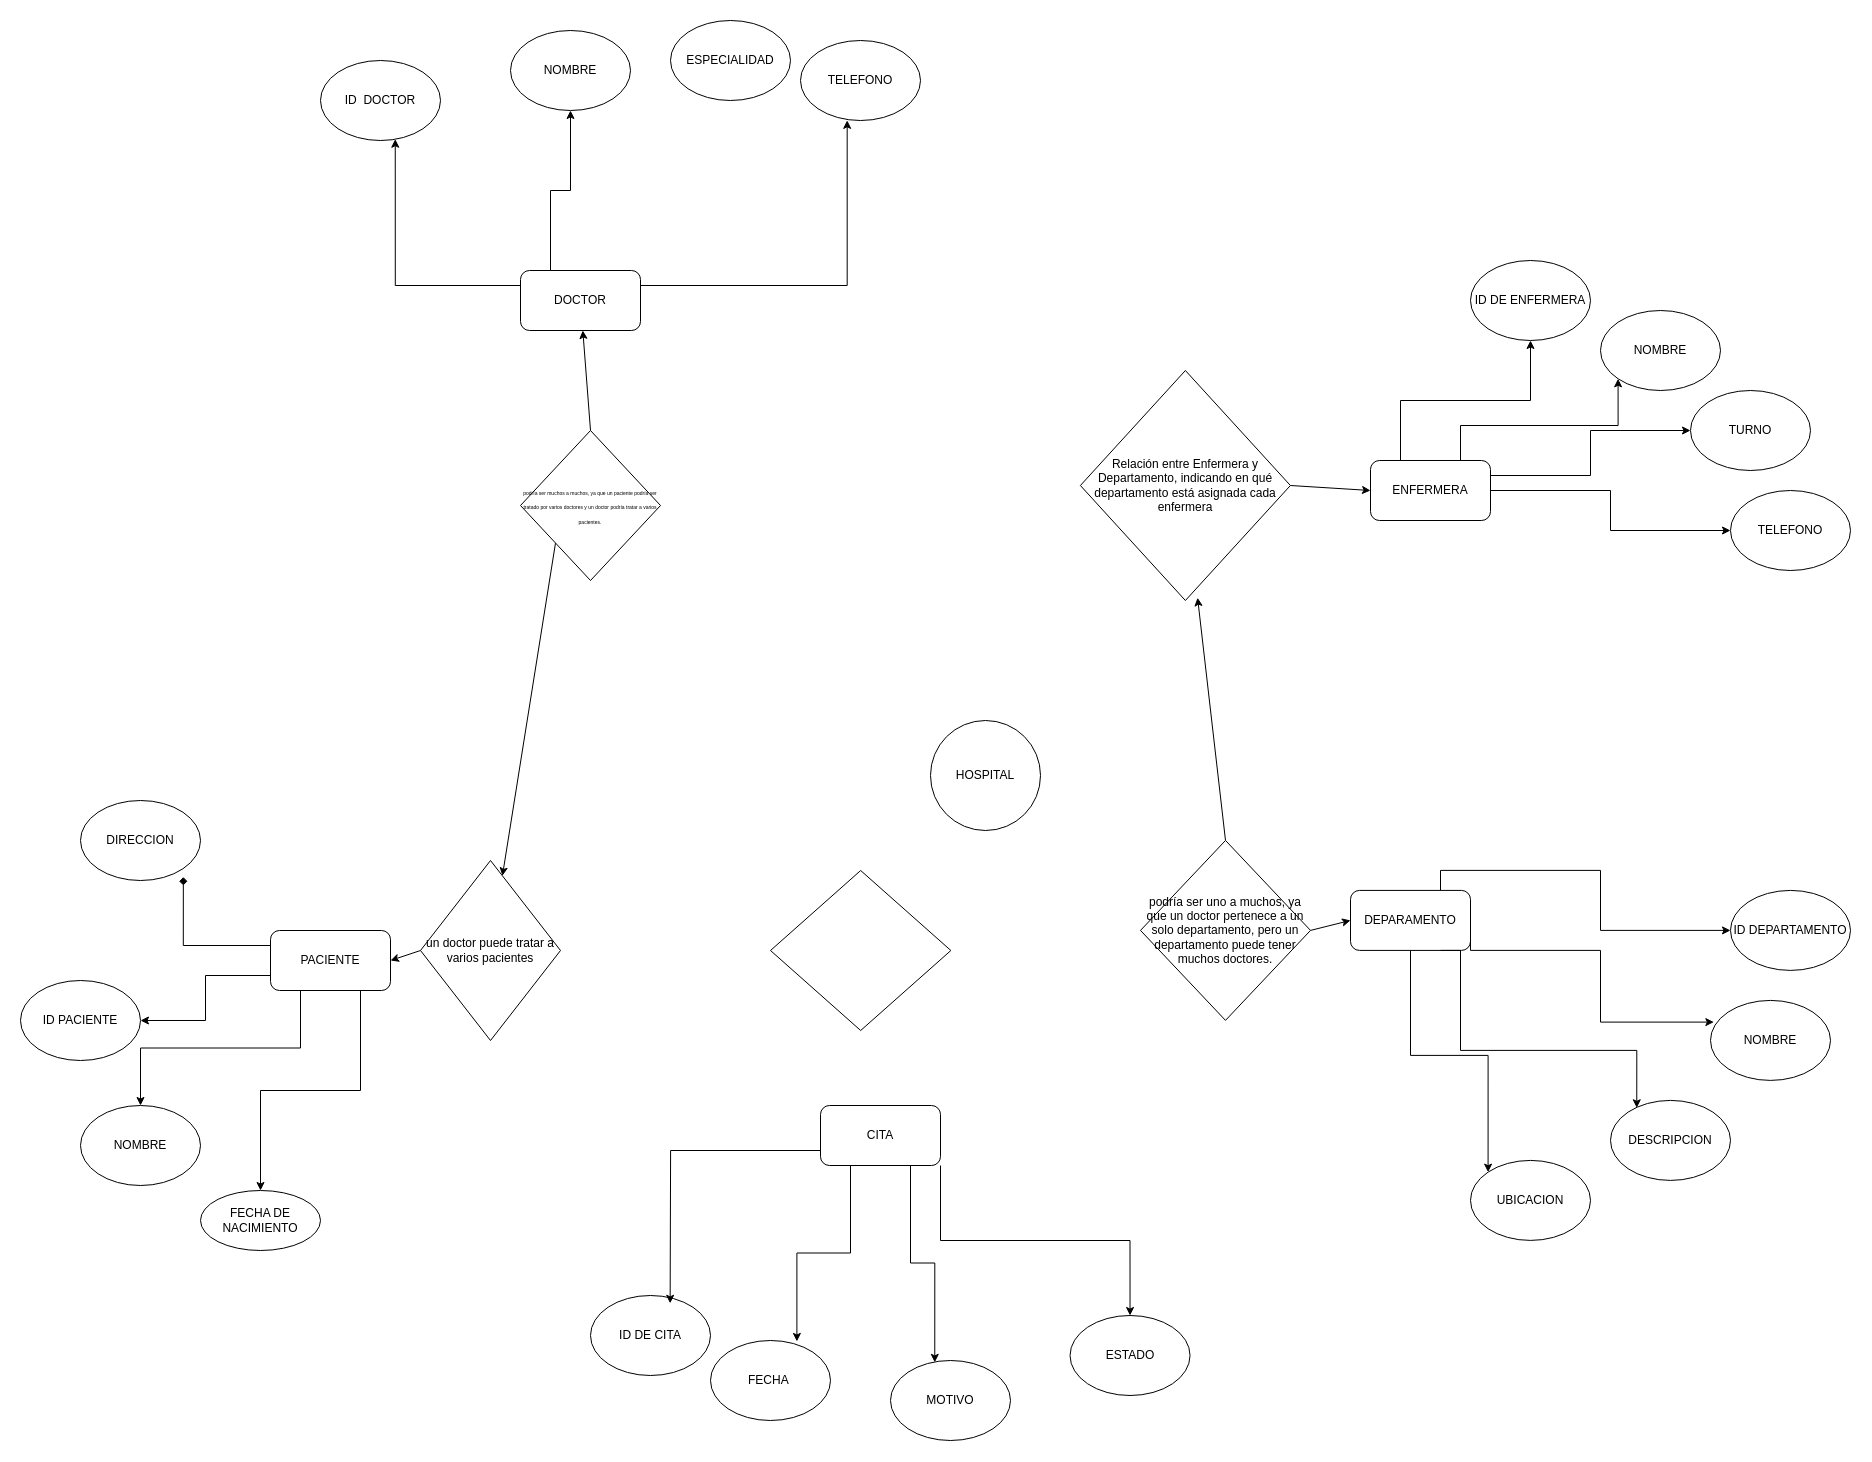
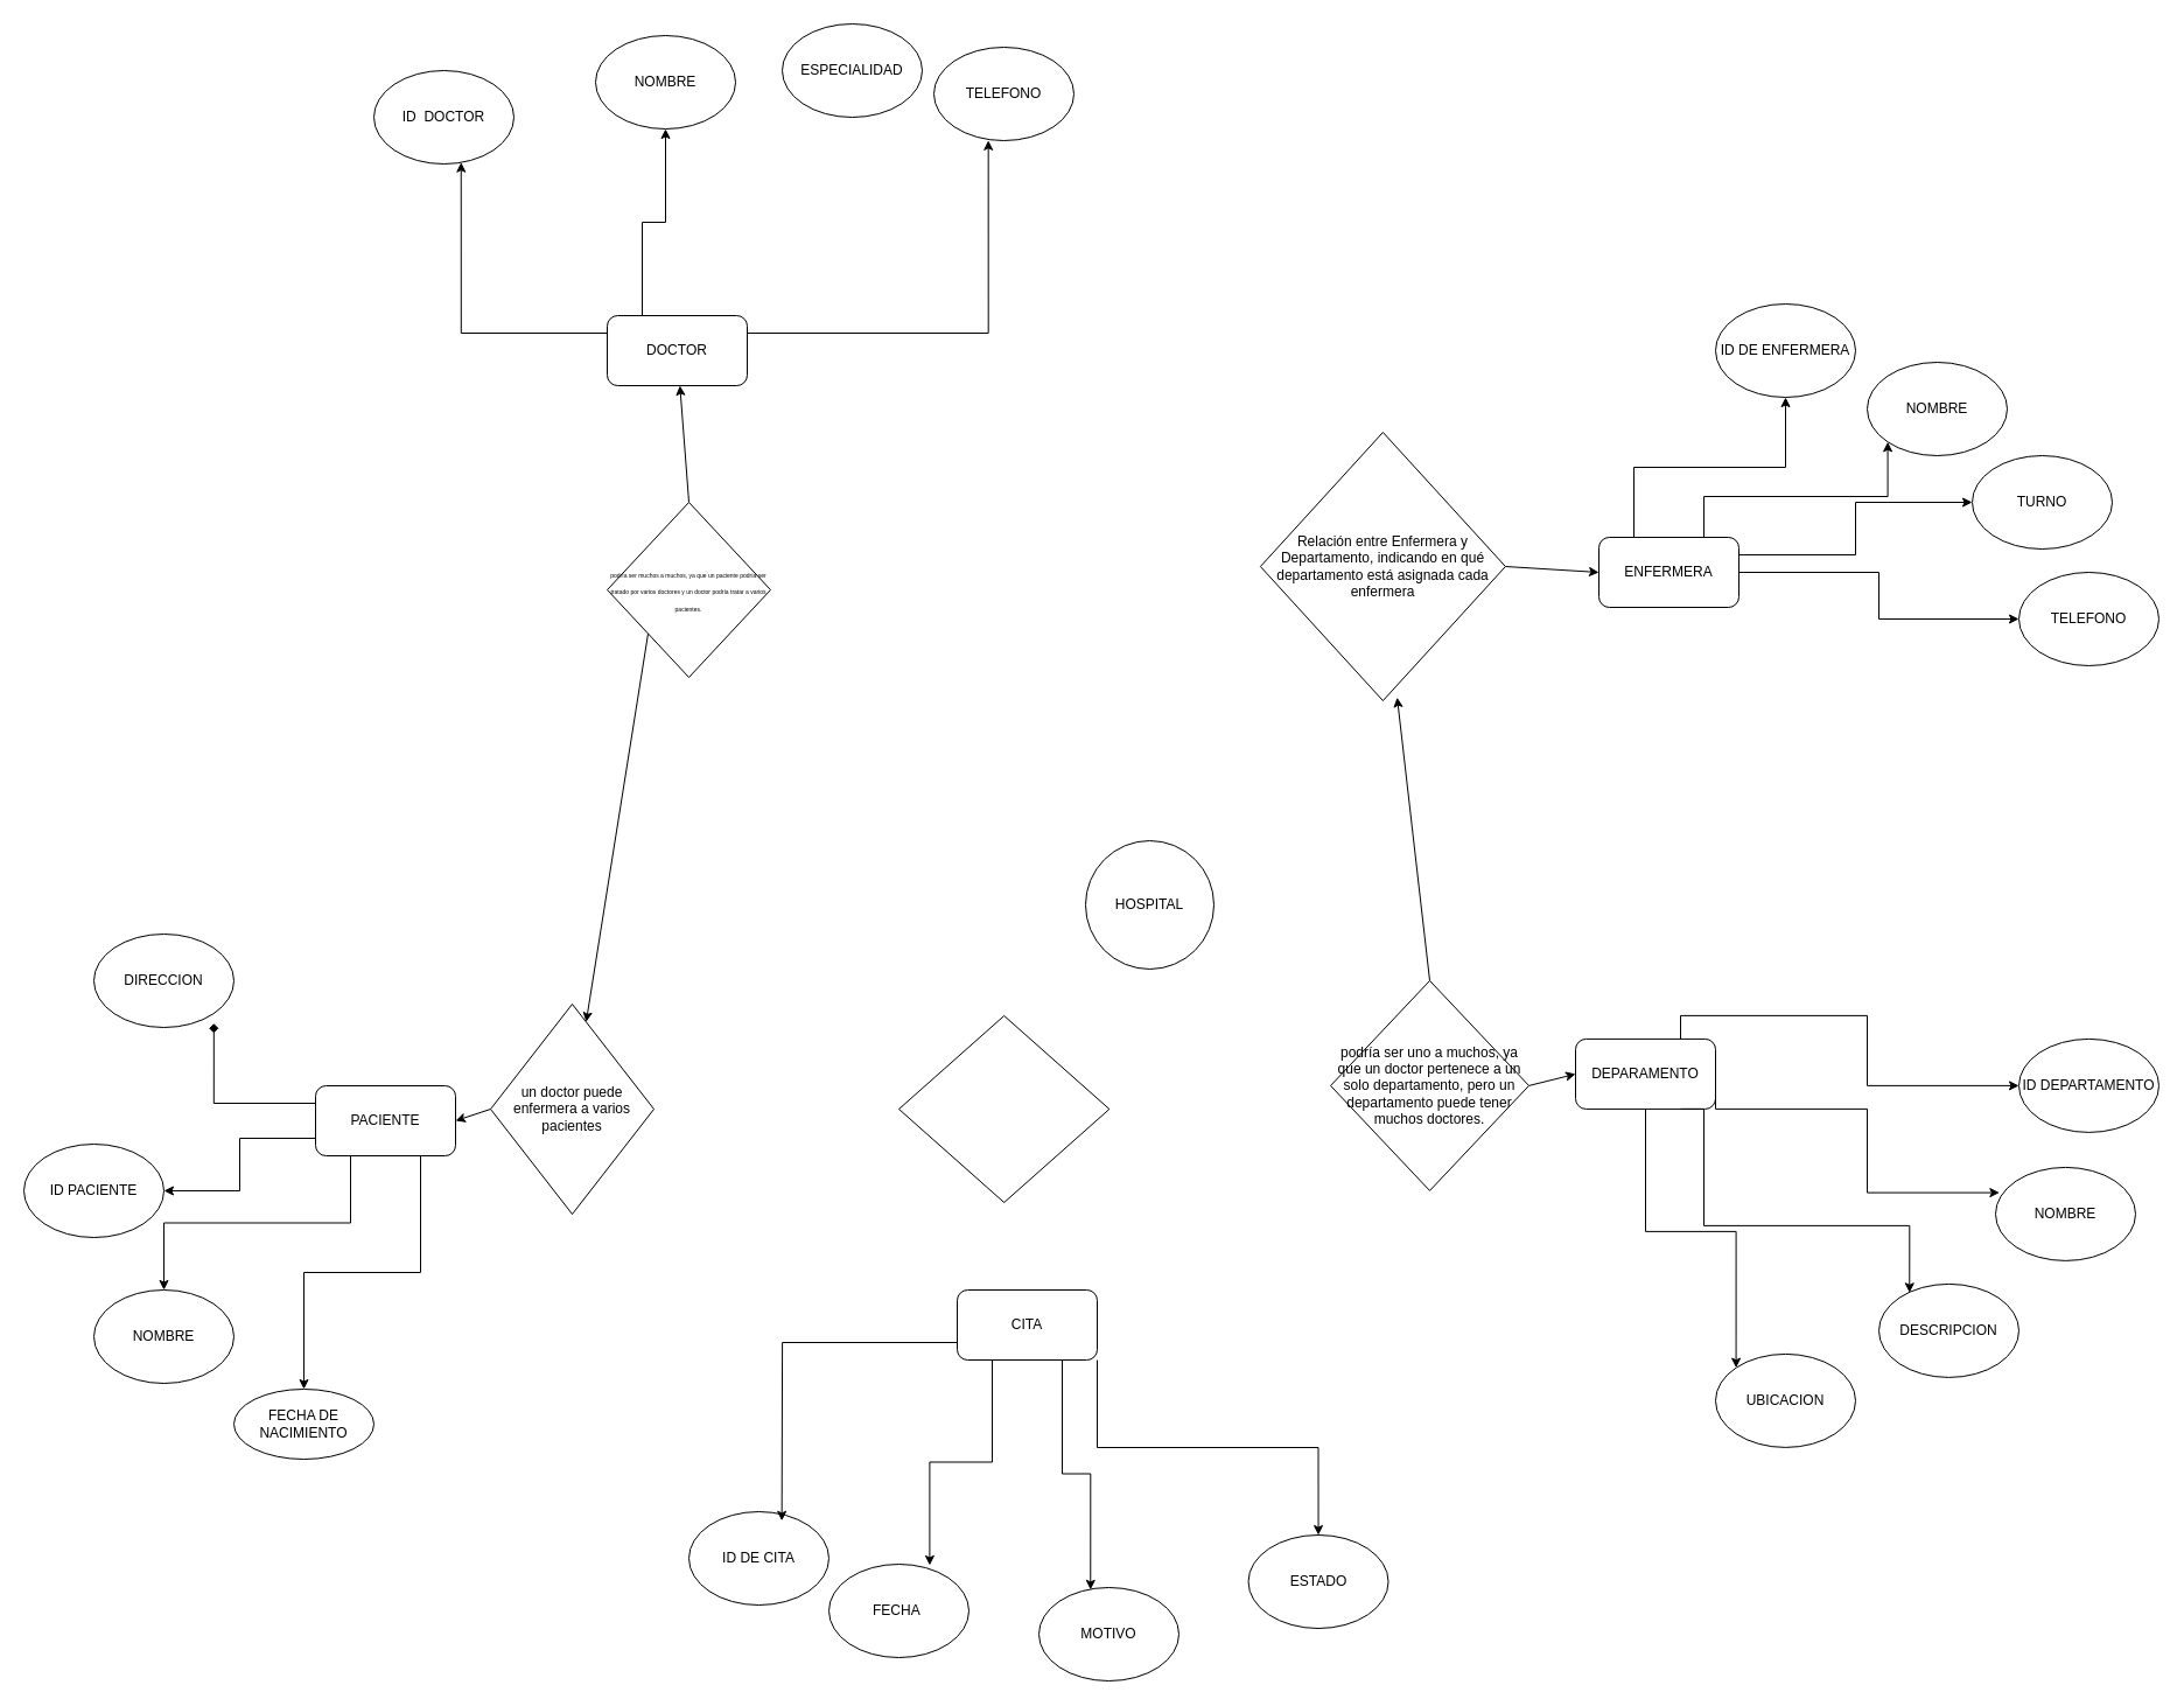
  <mxCell id="0" />
  <mxCell id="1" parent="0" />
  <mxCell id="2" style="edgeStyle=orthogonalEdgeStyle;rounded=0;orthogonalLoop=1;jettySize=auto;html=1;exitX=0;exitY=0.75;exitDx=0;exitDy=0;" parent="1" source="5" target="33" edge="1"><mxGeometry relative="1" as="geometry" /></mxCell>
  <mxCell id="3" style="edgeStyle=orthogonalEdgeStyle;rounded=0;orthogonalLoop=1;jettySize=auto;html=1;exitX=0.25;exitY=1;exitDx=0;exitDy=0;" parent="1" source="5" target="30" edge="1"><mxGeometry relative="1" as="geometry" /></mxCell>
  <mxCell id="4" style="edgeStyle=orthogonalEdgeStyle;rounded=0;orthogonalLoop=1;jettySize=auto;html=1;exitX=0.75;exitY=1;exitDx=0;exitDy=0;" parent="1" source="5" target="26" edge="1"><mxGeometry relative="1" as="geometry" /></mxCell>
  <mxCell id="5" value="PACIENTE" style="rounded=1;whiteSpace=wrap;html=1;" parent="1" vertex="1"><mxGeometry x="270" y="930" width="120" height="60" as="geometry" /></mxCell>
  <mxCell id="6" style="edgeStyle=orthogonalEdgeStyle;rounded=0;orthogonalLoop=1;jettySize=auto;html=1;exitX=0.25;exitY=0;exitDx=0;exitDy=0;entryX=0.5;entryY=1;entryDx=0;entryDy=0;" parent="1" source="7" target="28" edge="1"><mxGeometry relative="1" as="geometry" /></mxCell>
  <mxCell id="7" value="DOCTOR" style="rounded=1;whiteSpace=wrap;html=1;" parent="1" vertex="1"><mxGeometry x="520" y="270" width="120" height="60" as="geometry" /></mxCell>
  <mxCell id="8" style="edgeStyle=orthogonalEdgeStyle;rounded=0;orthogonalLoop=1;jettySize=auto;html=1;exitX=0.75;exitY=0;exitDx=0;exitDy=0;" parent="1" source="10" target="43" edge="1"><mxGeometry relative="1" as="geometry" /></mxCell>
  <mxCell id="9" style="edgeStyle=orthogonalEdgeStyle;rounded=0;orthogonalLoop=1;jettySize=auto;html=1;exitX=0.5;exitY=1;exitDx=0;exitDy=0;entryX=0;entryY=0;entryDx=0;entryDy=0;" parent="1" source="10" target="40" edge="1"><mxGeometry relative="1" as="geometry" /></mxCell>
  <mxCell id="10" value="DEPARAMENTO" style="rounded=1;whiteSpace=wrap;html=1;" parent="1" vertex="1"><mxGeometry x="1350" y="889.92" width="120" height="60" as="geometry" /></mxCell>
  <mxCell id="11" style="edgeStyle=orthogonalEdgeStyle;rounded=0;orthogonalLoop=1;jettySize=auto;html=1;exitX=0.25;exitY=0;exitDx=0;exitDy=0;entryX=0.5;entryY=1;entryDx=0;entryDy=0;" parent="1" source="15" target="25" edge="1"><mxGeometry relative="1" as="geometry" /></mxCell>
  <mxCell id="12" style="edgeStyle=orthogonalEdgeStyle;rounded=0;orthogonalLoop=1;jettySize=auto;html=1;exitX=0.75;exitY=0;exitDx=0;exitDy=0;entryX=0;entryY=1;entryDx=0;entryDy=0;" parent="1" source="15" target="29" edge="1"><mxGeometry relative="1" as="geometry" /></mxCell>
  <mxCell id="13" style="edgeStyle=orthogonalEdgeStyle;rounded=0;orthogonalLoop=1;jettySize=auto;html=1;exitX=1;exitY=0.25;exitDx=0;exitDy=0;entryX=0;entryY=0.5;entryDx=0;entryDy=0;" parent="1" source="15" target="20" edge="1"><mxGeometry relative="1" as="geometry" /></mxCell>
  <mxCell id="14" style="edgeStyle=orthogonalEdgeStyle;rounded=0;orthogonalLoop=1;jettySize=auto;html=1;exitX=1;exitY=0.5;exitDx=0;exitDy=0;entryX=0;entryY=0.5;entryDx=0;entryDy=0;" parent="1" source="15" target="44" edge="1"><mxGeometry relative="1" as="geometry" /></mxCell>
  <mxCell id="15" value="ENFERMERA" style="rounded=1;whiteSpace=wrap;html=1;" parent="1" vertex="1"><mxGeometry x="1370" y="460" width="120" height="60" as="geometry" /></mxCell>
  <mxCell id="16" style="edgeStyle=orthogonalEdgeStyle;rounded=0;orthogonalLoop=1;jettySize=auto;html=1;exitX=1;exitY=1;exitDx=0;exitDy=0;" parent="1" source="17" target="21" edge="1"><mxGeometry relative="1" as="geometry" /></mxCell>
  <mxCell id="17" value="CITA" style="rounded=1;whiteSpace=wrap;html=1;" parent="1" vertex="1"><mxGeometry x="820" y="1105" width="120" height="60" as="geometry" /></mxCell>
  <mxCell id="18" value="HOSPITAL" style="ellipse;whiteSpace=wrap;html=1;aspect=fixed;" parent="1" vertex="1"><mxGeometry x="930" y="720" width="110" height="110" as="geometry" /></mxCell>
  <mxCell id="19" value="MOTIVO" style="ellipse;whiteSpace=wrap;html=1;" parent="1" vertex="1"><mxGeometry x="890" y="1360" width="120" height="80" as="geometry" /></mxCell>
  <mxCell id="20" value="TURNO" style="ellipse;whiteSpace=wrap;html=1;" parent="1" vertex="1"><mxGeometry x="1690" y="390" width="120" height="80" as="geometry" /></mxCell>
  <mxCell id="21" value="ESTADO" style="ellipse;whiteSpace=wrap;html=1;" parent="1" vertex="1"><mxGeometry x="1069.54" y="1315" width="120" height="80" as="geometry" /></mxCell>
  <mxCell id="22" value="ID DE CITA" style="ellipse;whiteSpace=wrap;html=1;" parent="1" vertex="1"><mxGeometry x="590" y="1295" width="120" height="80" as="geometry" /></mxCell>
  <mxCell id="23" value="ID&amp;nbsp; DOCTOR" style="ellipse;whiteSpace=wrap;html=1;" parent="1" vertex="1"><mxGeometry x="320" y="60" width="120" height="80" as="geometry" /></mxCell>
  <mxCell id="24" value="ESPECIALIDAD" style="ellipse;whiteSpace=wrap;html=1;" parent="1" vertex="1"><mxGeometry x="670" y="20" width="120" height="80" as="geometry" /></mxCell>
  <mxCell id="25" value="ID DE ENFERMERA" style="ellipse;whiteSpace=wrap;html=1;" parent="1" vertex="1"><mxGeometry x="1470" y="260" width="120" height="80" as="geometry" /></mxCell>
  <mxCell id="26" value="FECHA DE NACIMIENTO" style="ellipse;whiteSpace=wrap;html=1;" parent="1" vertex="1"><mxGeometry x="200" y="1190" width="120" height="60" as="geometry" /></mxCell>
  <mxCell id="27" value="TELEFONO" style="ellipse;whiteSpace=wrap;html=1;" parent="1" vertex="1"><mxGeometry x="800" y="40" width="120" height="80" as="geometry" /></mxCell>
  <mxCell id="28" value="NOMBRE" style="ellipse;whiteSpace=wrap;html=1;" parent="1" vertex="1"><mxGeometry x="510" y="30" width="120" height="80" as="geometry" /></mxCell>
  <mxCell id="29" value="NOMBRE" style="ellipse;whiteSpace=wrap;html=1;" parent="1" vertex="1"><mxGeometry x="1600" y="310" width="120" height="80" as="geometry" /></mxCell>
  <mxCell id="30" value="NOMBRE" style="ellipse;whiteSpace=wrap;html=1;" parent="1" vertex="1"><mxGeometry x="80" y="1105" width="120" height="80" as="geometry" /></mxCell>
  <mxCell id="31" value="FECHA&amp;nbsp;" style="ellipse;whiteSpace=wrap;html=1;" parent="1" vertex="1"><mxGeometry x="710" y="1340" width="120" height="80" as="geometry" /></mxCell>
  <mxCell id="32" value="DIRECCION" style="ellipse;whiteSpace=wrap;html=1;" parent="1" vertex="1"><mxGeometry x="80" y="800" width="120" height="80" as="geometry" /></mxCell>
  <mxCell id="33" value="ID PACIENTE" style="ellipse;whiteSpace=wrap;html=1;" parent="1" vertex="1"><mxGeometry x="20" y="980" width="120" height="80" as="geometry" /></mxCell>
  <mxCell id="34" style="edgeStyle=orthogonalEdgeStyle;rounded=0;orthogonalLoop=1;jettySize=auto;html=1;exitX=0;exitY=0.25;exitDx=0;exitDy=0;entryX=0.857;entryY=0.957;entryDx=0;entryDy=0;entryPerimeter=0;endArrow=diamond;" parent="1" source="5" target="32" edge="1"><mxGeometry relative="1" as="geometry" /></mxCell>
  <mxCell id="35" style="edgeStyle=orthogonalEdgeStyle;rounded=0;orthogonalLoop=1;jettySize=auto;html=1;exitX=0;exitY=0.75;exitDx=0;exitDy=0;entryX=0.747;entryY=0.035;entryDx=0;entryDy=0;entryPerimeter=0;" parent="1" source="17" edge="1"><mxGeometry relative="1" as="geometry"><mxPoint x="669.64" y="1302.8" as="targetPoint" /></mxGeometry></mxCell>
  <mxCell id="36" style="edgeStyle=orthogonalEdgeStyle;rounded=0;orthogonalLoop=1;jettySize=auto;html=1;exitX=0.25;exitY=1;exitDx=0;exitDy=0;entryX=0.72;entryY=0.012;entryDx=0;entryDy=0;entryPerimeter=0;" parent="1" source="17" target="31" edge="1"><mxGeometry relative="1" as="geometry" /></mxCell>
  <mxCell id="37" style="edgeStyle=orthogonalEdgeStyle;rounded=0;orthogonalLoop=1;jettySize=auto;html=1;exitX=0.75;exitY=1;exitDx=0;exitDy=0;entryX=0.369;entryY=0.023;entryDx=0;entryDy=0;entryPerimeter=0;" parent="1" source="17" target="19" edge="1"><mxGeometry relative="1" as="geometry" /></mxCell>
  <mxCell id="38" style="edgeStyle=orthogonalEdgeStyle;rounded=0;orthogonalLoop=1;jettySize=auto;html=1;exitX=0;exitY=0.25;exitDx=0;exitDy=0;entryX=0.623;entryY=0.984;entryDx=0;entryDy=0;entryPerimeter=0;" parent="1" source="7" target="23" edge="1"><mxGeometry relative="1" as="geometry" /></mxCell>
  <mxCell id="39" style="edgeStyle=orthogonalEdgeStyle;rounded=0;orthogonalLoop=1;jettySize=auto;html=1;exitX=1;exitY=0.25;exitDx=0;exitDy=0;entryX=0.389;entryY=0.998;entryDx=0;entryDy=0;entryPerimeter=0;" parent="1" source="7" target="27" edge="1"><mxGeometry relative="1" as="geometry" /></mxCell>
  <mxCell id="40" value="UBICACION" style="ellipse;whiteSpace=wrap;html=1;" parent="1" vertex="1"><mxGeometry x="1470" y="1159.92" width="120" height="80" as="geometry" /></mxCell>
  <mxCell id="41" value="DESCRIPCION" style="ellipse;whiteSpace=wrap;html=1;" parent="1" vertex="1"><mxGeometry x="1610" y="1099.92" width="120" height="80" as="geometry" /></mxCell>
  <mxCell id="42" value="NOMBRE" style="ellipse;whiteSpace=wrap;html=1;" parent="1" vertex="1"><mxGeometry x="1710" y="999.92" width="120" height="80" as="geometry" /></mxCell>
  <mxCell id="43" value="ID DEPARTAMENTO" style="ellipse;whiteSpace=wrap;html=1;" parent="1" vertex="1"><mxGeometry x="1730" y="889.92" width="120" height="80" as="geometry" /></mxCell>
  <mxCell id="44" value="TELEFONO" style="ellipse;whiteSpace=wrap;html=1;" parent="1" vertex="1"><mxGeometry x="1730" y="490" width="120" height="80" as="geometry" /></mxCell>
  <mxCell id="45" style="edgeStyle=orthogonalEdgeStyle;rounded=0;orthogonalLoop=1;jettySize=auto;html=1;exitX=1;exitY=0.25;exitDx=0;exitDy=0;entryX=0.028;entryY=0.271;entryDx=0;entryDy=0;entryPerimeter=0;" parent="1" source="10" target="42" edge="1"><mxGeometry relative="1" as="geometry"><Array as="points"><mxPoint x="1470" y="949.92" /><mxPoint x="1600" y="949.92" /><mxPoint x="1600" y="1021.92" /></Array></mxGeometry></mxCell>
  <mxCell id="46" style="edgeStyle=orthogonalEdgeStyle;rounded=0;orthogonalLoop=1;jettySize=auto;html=1;exitX=0.75;exitY=1;exitDx=0;exitDy=0;entryX=0.219;entryY=0.092;entryDx=0;entryDy=0;entryPerimeter=0;" parent="1" source="10" target="41" edge="1"><mxGeometry relative="1" as="geometry"><Array as="points"><mxPoint x="1460" y="949.92" /><mxPoint x="1460" y="1049.92" /><mxPoint x="1636" y="1049.92" /></Array></mxGeometry></mxCell>
  <mxCell id="47" style="edgeStyle=none;html=1;exitX=1;exitY=0.5;exitDx=0;exitDy=0;entryX=0;entryY=0.5;entryDx=0;entryDy=0;fontSize=5;" parent="1" source="48" target="15" edge="1"><mxGeometry relative="1" as="geometry" /></mxCell>
  <mxCell id="48" value="Relación entre Enfermera y Departamento, indicando en qué departamento está asignada cada enfermera" style="rhombus;whiteSpace=wrap;html=1;" parent="1" vertex="1"><mxGeometry x="1079.9" y="370" width="210" height="230" as="geometry" /></mxCell>
  <mxCell id="49" style="edgeStyle=none;html=1;exitX=1;exitY=0.5;exitDx=0;exitDy=0;entryX=0;entryY=0.5;entryDx=0;entryDy=0;fontSize=5;" parent="1" source="51" target="10" edge="1"><mxGeometry relative="1" as="geometry" /></mxCell>
  <mxCell id="50" style="edgeStyle=none;html=1;exitX=0.5;exitY=0;exitDx=0;exitDy=0;entryX=0.558;entryY=0.988;entryDx=0;entryDy=0;entryPerimeter=0;fontSize=5;" parent="1" source="51" target="48" edge="1"><mxGeometry relative="1" as="geometry" /></mxCell>
  <mxCell id="51" value="podría ser uno a muchos, ya que un doctor pertenece a un solo departamento, pero un departamento puede tener muchos doctores." style="rhombus;whiteSpace=wrap;html=1;" parent="1" vertex="1"><mxGeometry x="1140" y="839.96" width="170" height="179.92" as="geometry" /></mxCell>
  <mxCell id="52" value="" style="rhombus;whiteSpace=wrap;html=1;" parent="1" vertex="1"><mxGeometry x="770" y="870" width="180.36" height="160" as="geometry" /></mxCell>
  <mxCell id="53" style="edgeStyle=none;html=1;exitX=0.5;exitY=0;exitDx=0;exitDy=0;fontSize=5;" parent="1" source="55" target="7" edge="1"><mxGeometry relative="1" as="geometry" /></mxCell>
  <mxCell id="54" style="edgeStyle=none;html=1;exitX=0;exitY=1;exitDx=0;exitDy=0;fontSize=5;" parent="1" source="55" target="57" edge="1"><mxGeometry relative="1" as="geometry" /></mxCell>
  <mxCell id="55" value="&lt;font style=&quot;font-size: 5px;&quot;&gt;podría ser muchos a muchos, ya que un paciente podría ser tratado por varios doctores y un doctor podría tratar a varios pacientes.&lt;/font&gt;" style="rhombus;whiteSpace=wrap;html=1;" parent="1" vertex="1"><mxGeometry x="520" y="430" width="140" height="150" as="geometry" /></mxCell>
  <mxCell id="56" style="edgeStyle=none;html=1;exitX=0;exitY=0.5;exitDx=0;exitDy=0;entryX=1;entryY=0.5;entryDx=0;entryDy=0;fontSize=5;" parent="1" source="57" target="5" edge="1"><mxGeometry relative="1" as="geometry" /></mxCell>
- <mxCell id="57" value="un doctor puede tratar a varios pacientes" style="rhombus;whiteSpace=wrap;html=1;" parent="1" vertex="1"><mxGeometry x="420" y="860" width="140" height="180" as="geometry" /></mxCell>
+ <mxCell id="57" value="un doctor puede enfermera a varios pacientes" style="rhombus;whiteSpace=wrap;html=1;" parent="1" vertex="1"><mxGeometry x="420" y="860" width="140" height="180" as="geometry" /></mxCell>
